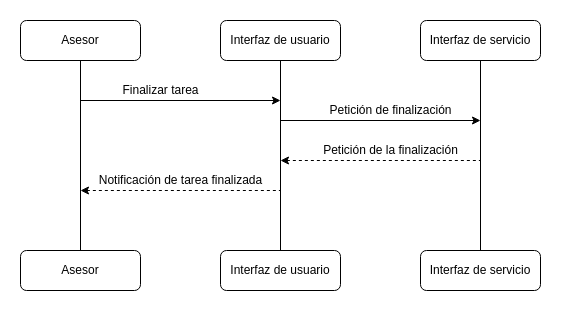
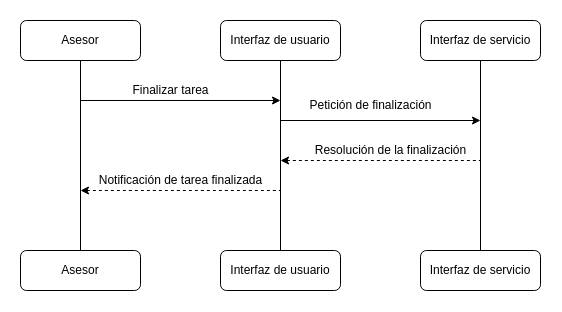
  <mxCell id="0" />
  <mxCell id="1" parent="0" />
  <mxCell id="2" style="edgeStyle=orthogonalEdgeStyle;rounded=0;orthogonalLoop=1;jettySize=auto;html=1;endArrow=none;endFill=0;" parent="1" source="3" target="8" edge="1"><mxGeometry relative="1" as="geometry" /></mxCell>
  <mxCell id="3" value="Asesor" style="rounded=1;whiteSpace=wrap;html=1;" parent="1" vertex="1"><mxGeometry x="20" y="20" width="120" height="40" as="geometry" /></mxCell>
  <mxCell id="4" style="edgeStyle=orthogonalEdgeStyle;rounded=0;orthogonalLoop=1;jettySize=auto;html=1;entryX=0.5;entryY=0;entryDx=0;entryDy=0;endArrow=none;endFill=0;" parent="1" source="5" target="9" edge="1"><mxGeometry relative="1" as="geometry" /></mxCell>
  <mxCell id="5" value="Interfaz de usuario" style="rounded=1;whiteSpace=wrap;html=1;" parent="1" vertex="1"><mxGeometry x="220" y="20" width="120" height="40" as="geometry" /></mxCell>
  <mxCell id="6" style="edgeStyle=orthogonalEdgeStyle;rounded=0;orthogonalLoop=1;jettySize=auto;html=1;endArrow=none;endFill=0;" parent="1" source="7" target="10" edge="1"><mxGeometry relative="1" as="geometry" /></mxCell>
  <mxCell id="7" value="Interfaz de servicio" style="rounded=1;whiteSpace=wrap;html=1;" parent="1" vertex="1"><mxGeometry x="420" y="20" width="120" height="40" as="geometry" /></mxCell>
  <mxCell id="8" value="Asesor" style="rounded=1;whiteSpace=wrap;html=1;" parent="1" vertex="1"><mxGeometry x="20" y="250" width="120" height="40" as="geometry" /></mxCell>
  <mxCell id="9" value="Interfaz de usuario" style="rounded=1;whiteSpace=wrap;html=1;" parent="1" vertex="1"><mxGeometry x="220" y="250" width="120" height="40" as="geometry" /></mxCell>
  <mxCell id="10" value="Interfaz de servicio" style="rounded=1;whiteSpace=wrap;html=1;" parent="1" vertex="1"><mxGeometry x="420" y="250" width="120" height="40" as="geometry" /></mxCell>
  <mxCell id="11" value="" style="endArrow=classic;html=1;rounded=0;" parent="1" edge="1"><mxGeometry width="50" height="50" relative="1" as="geometry"><mxPoint x="80" y="100" as="sourcePoint" /><mxPoint x="280" y="100" as="targetPoint" /></mxGeometry></mxCell>
- <mxCell id="12" value="Finalizar tarea" style="text;html=1;align=center;verticalAlign=middle;resizable=0;points=[];autosize=1;strokeColor=none;fillColor=none;" parent="1" vertex="1"><mxGeometry x="115" y="80" width="90" height="20" as="geometry" /></mxCell>
+ <mxCell id="12" value="Finalizar tarea" style="text;html=1;align=center;verticalAlign=middle;resizable=0;points=[];autosize=1;strokeColor=none;fillColor=none;" parent="1" vertex="1"><mxGeometry x="125" y="80" width="90" height="20" as="geometry" /></mxCell>
  <mxCell id="13" value="" style="endArrow=classic;html=1;rounded=0;" parent="1" edge="1"><mxGeometry width="50" height="50" relative="1" as="geometry"><mxPoint x="280" y="120" as="sourcePoint" /><mxPoint x="480" y="120" as="targetPoint" /></mxGeometry></mxCell>
- <mxCell id="14" value="Petición de finalización" style="text;html=1;align=center;verticalAlign=middle;resizable=0;points=[];autosize=1;strokeColor=none;fillColor=none;" parent="1" vertex="1"><mxGeometry x="320" y="100" width="140" height="20" as="geometry" /></mxCell>
+ <mxCell id="14" value="Petición de finalización" style="text;html=1;align=center;verticalAlign=middle;resizable=0;points=[];autosize=1;strokeColor=none;fillColor=none;" parent="1" vertex="1"><mxGeometry x="300" y="95" width="140" height="20" as="geometry" /></mxCell>
  <mxCell id="15" value="" style="endArrow=none;html=1;rounded=0;endFill=0;startArrow=classic;startFill=1;dashed=1;" parent="1" edge="1"><mxGeometry width="50" height="50" relative="1" as="geometry"><mxPoint x="280" y="160" as="sourcePoint" /><mxPoint x="480" y="160" as="targetPoint" /></mxGeometry></mxCell>
- <mxCell id="16" value="Petición de la finalización" style="text;html=1;align=center;verticalAlign=middle;resizable=0;points=[];autosize=1;strokeColor=none;fillColor=none;" parent="1" vertex="1"><mxGeometry x="305" y="140" width="170" height="20" as="geometry" /></mxCell>
+ <mxCell id="16" value="Resolución de la finalización" style="text;html=1;align=center;verticalAlign=middle;resizable=0;points=[];autosize=1;strokeColor=none;fillColor=none;" parent="1" vertex="1"><mxGeometry x="305" y="140" width="170" height="20" as="geometry" /></mxCell>
  <mxCell id="17" value="" style="endArrow=none;html=1;rounded=0;endFill=0;startArrow=classic;startFill=1;dashed=1;" parent="1" edge="1"><mxGeometry width="50" height="50" relative="1" as="geometry"><mxPoint x="80" y="190" as="sourcePoint" /><mxPoint x="280" y="190" as="targetPoint" /></mxGeometry></mxCell>
  <mxCell id="18" value="Notificación de tarea finalizada" style="text;html=1;align=center;verticalAlign=middle;resizable=0;points=[];autosize=1;strokeColor=none;fillColor=none;" parent="1" vertex="1"><mxGeometry x="90" y="170" width="180" height="20" as="geometry" /></mxCell>
